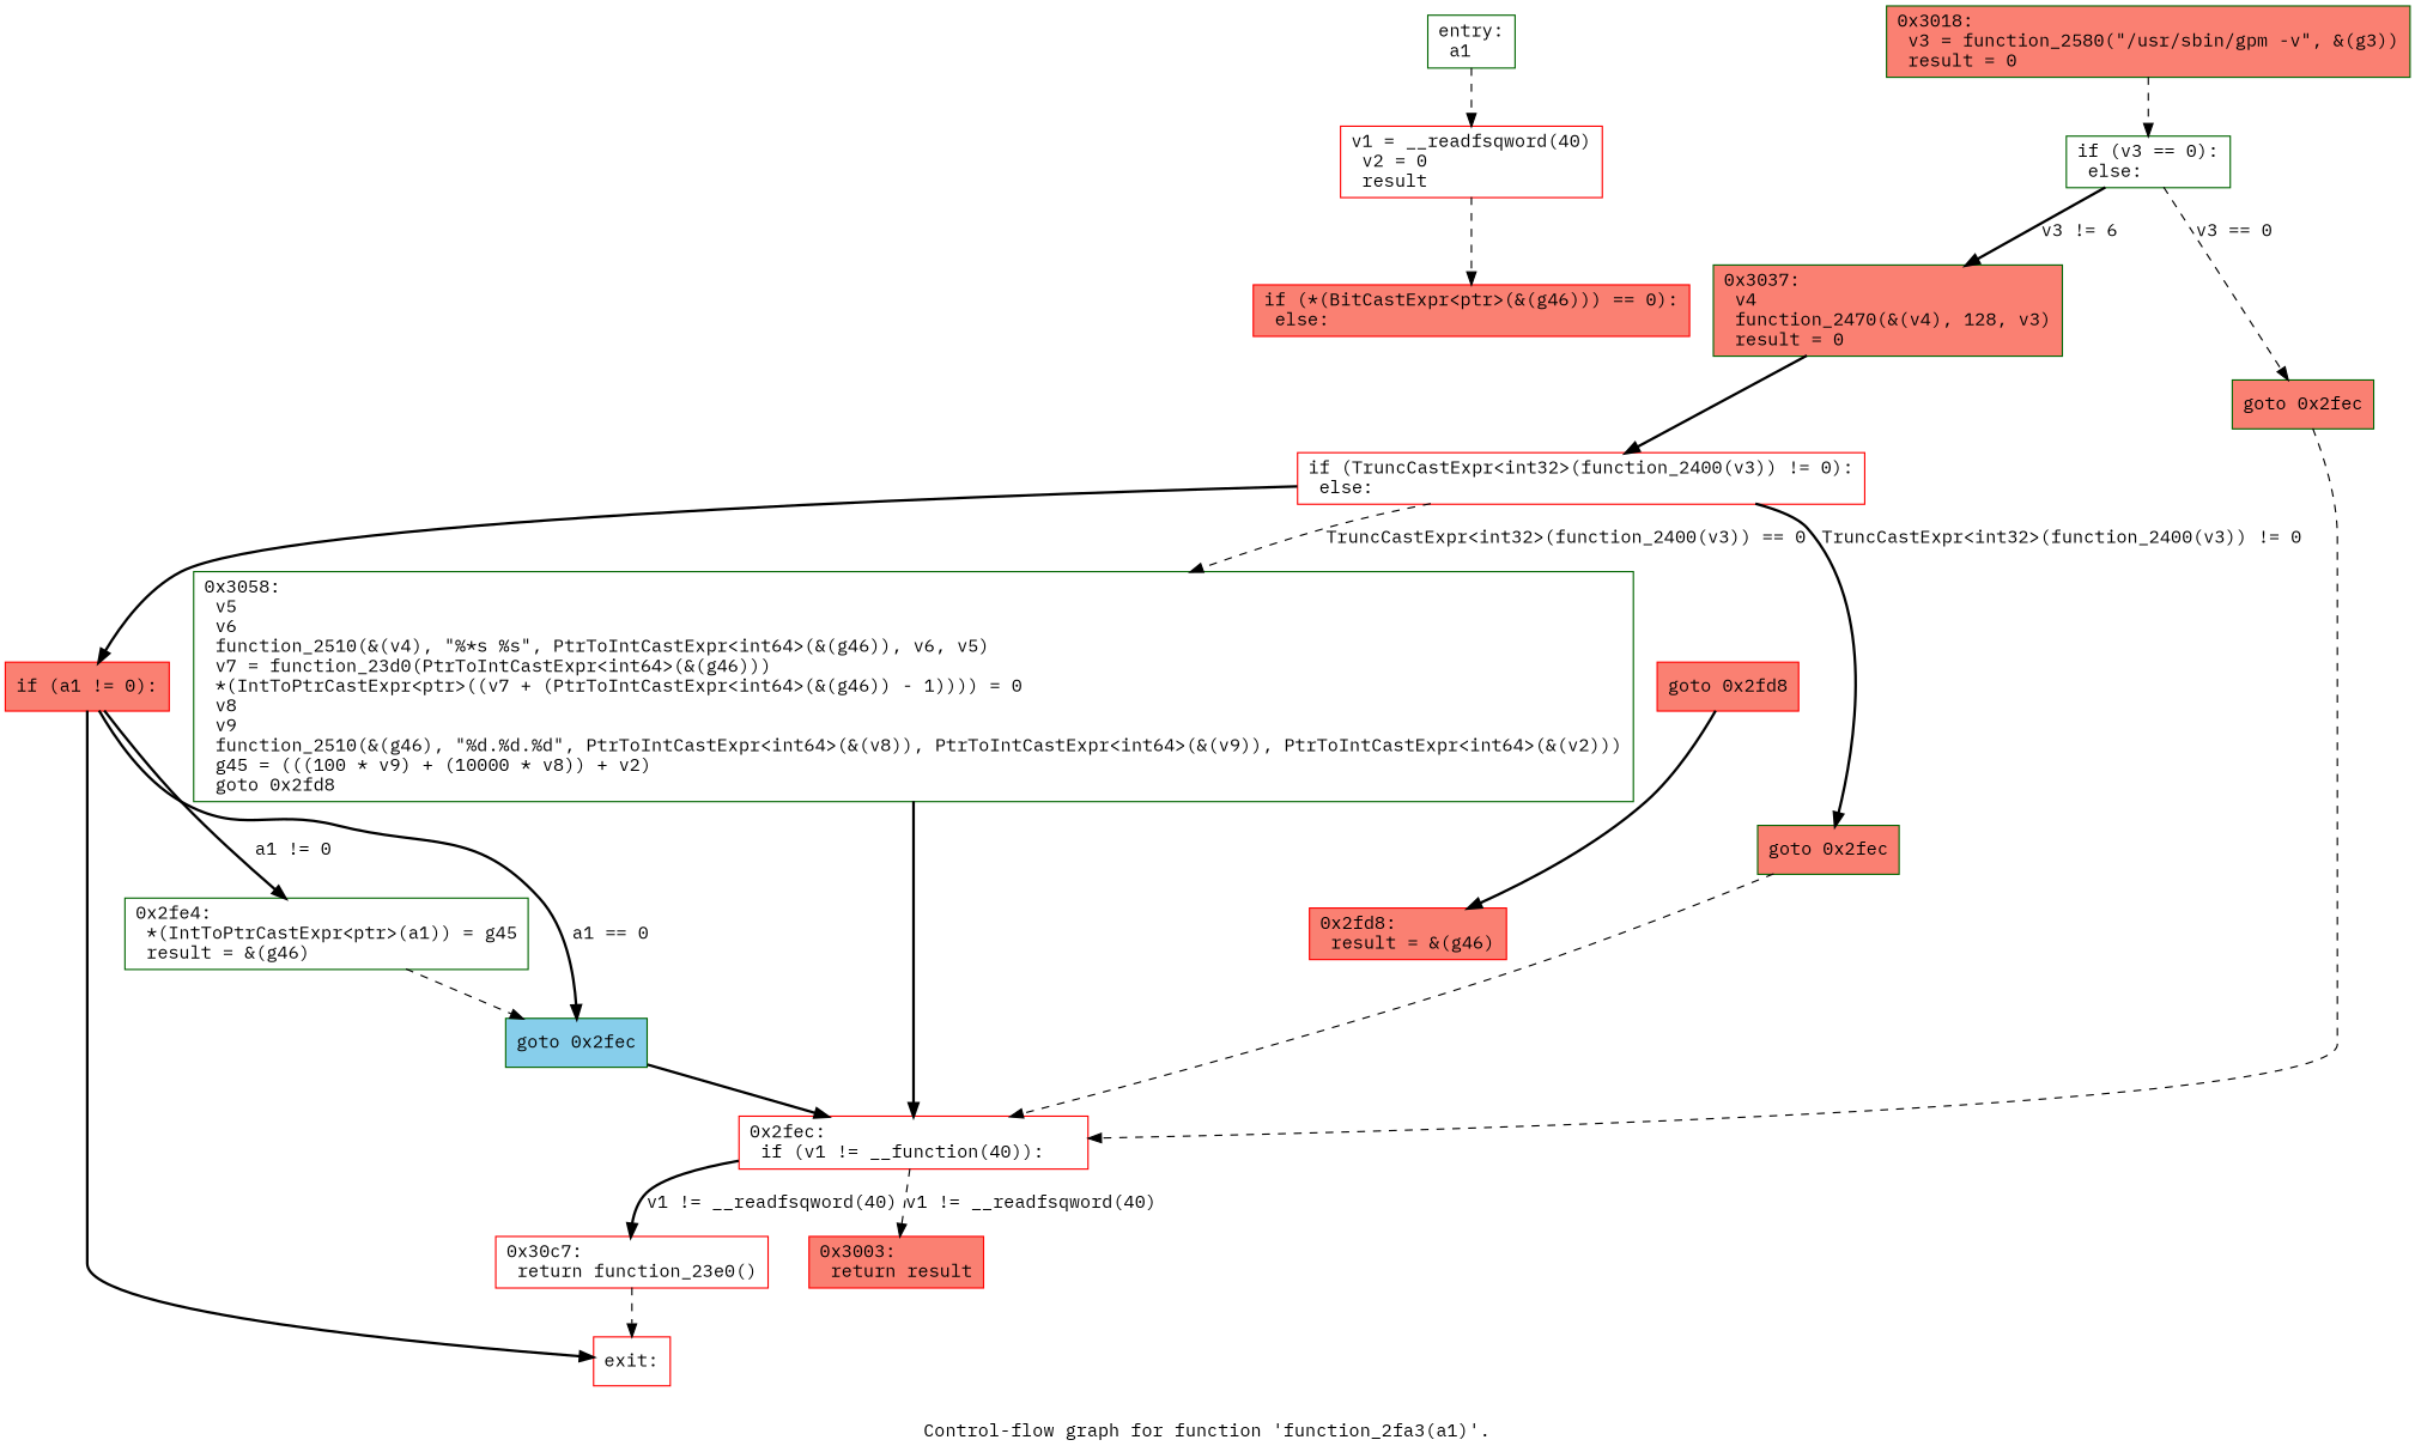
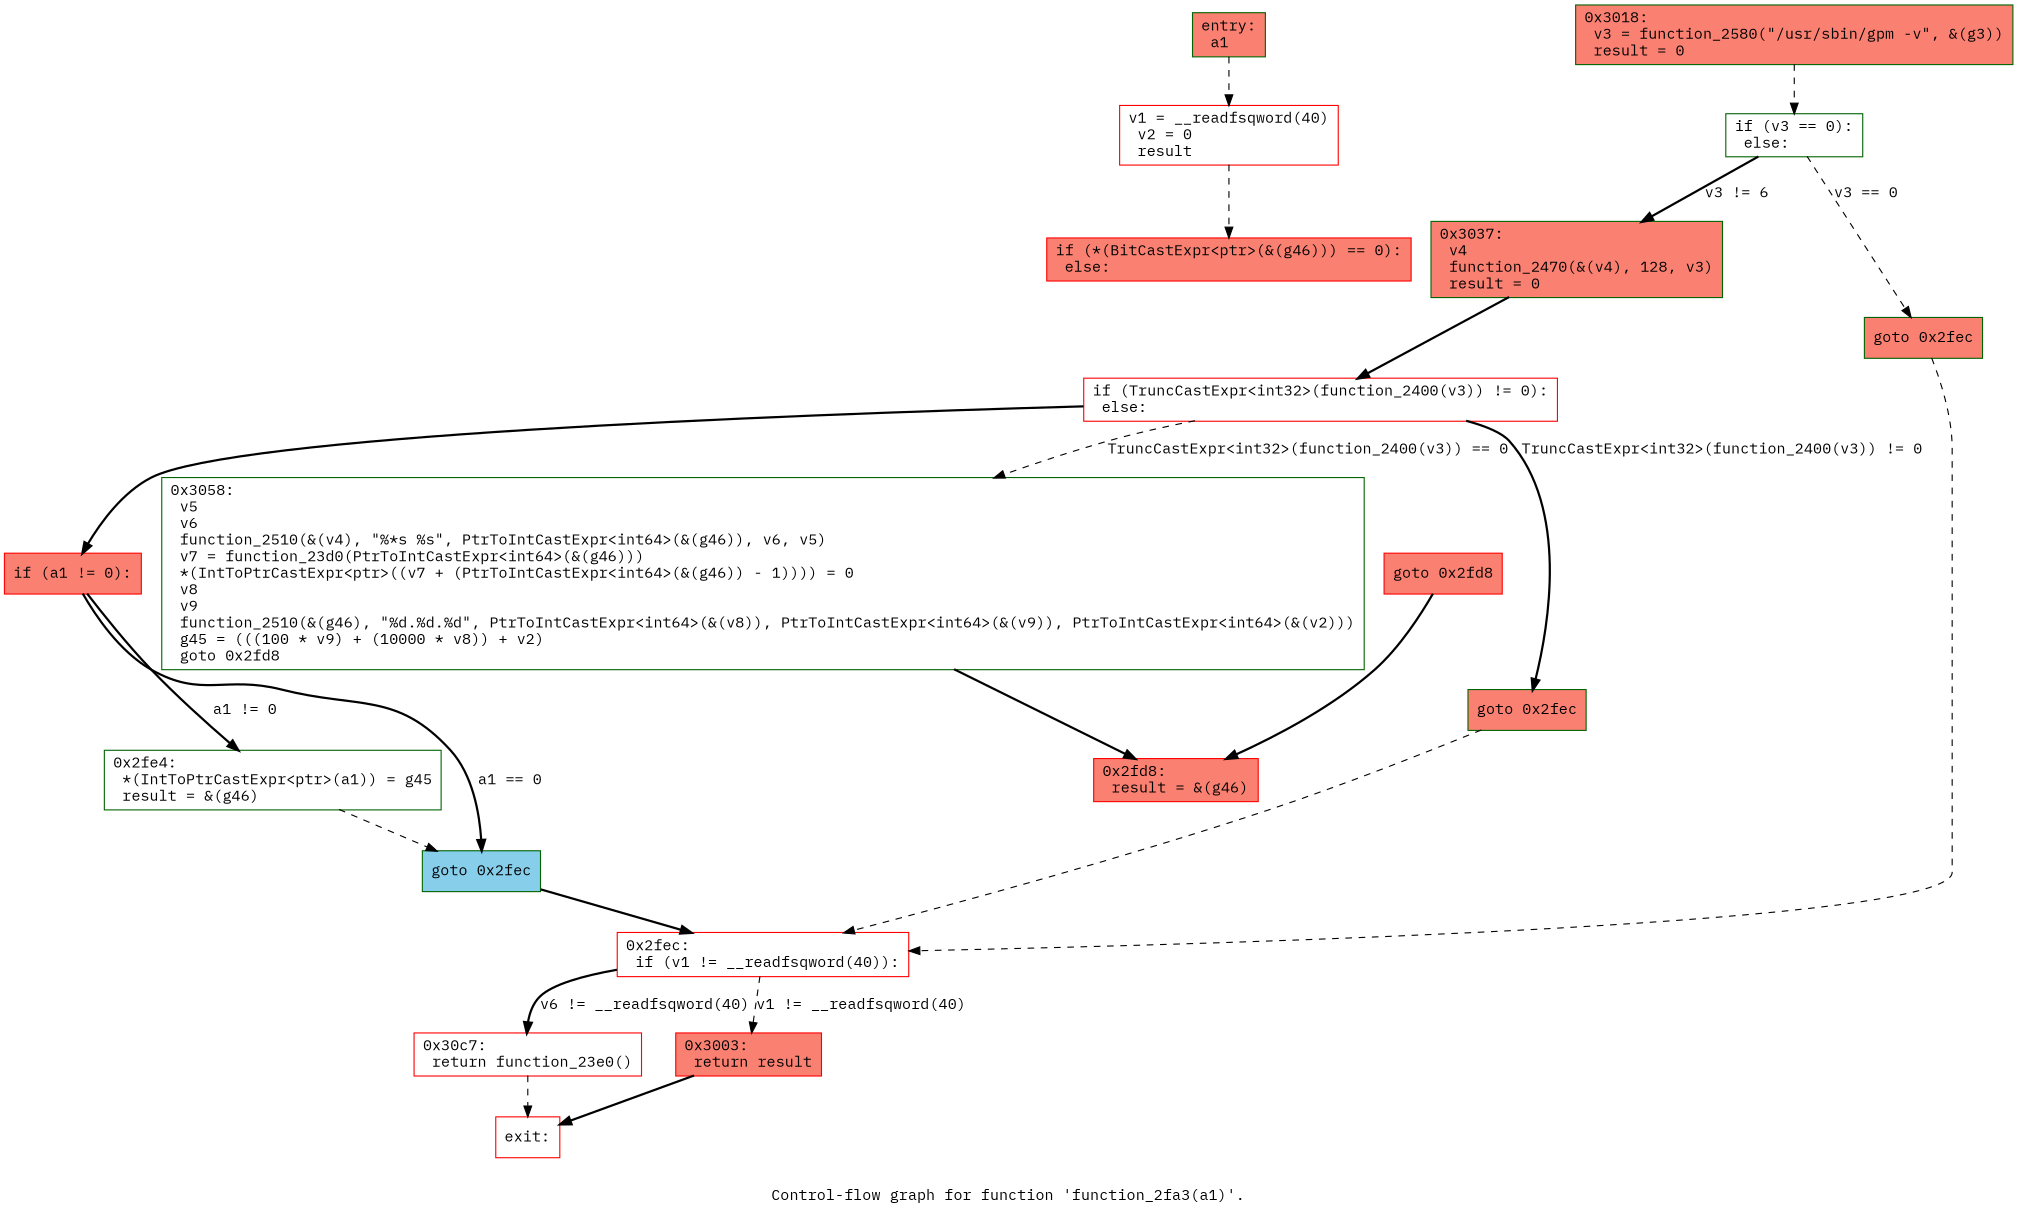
  digraph {
    fontname="IBM Plex Mono"
    label="Control-flow graph for function 'function_2fa3(a1)'."
    node [color=red fillcolor=salmon fontname="IBM Plex Mono" shape=record style=filled]
    edge [fontname="IBM Plex Mono" style=bold]
-   n1 [color=darkgreen fillcolor=white label="{entry:\l  a1\l}"]
+   n1 [color=darkgreen label="{entry:\l  a1\l}"]
    n2 [fillcolor=white label="{  v1 = __readfsqword(40)\l  v2 = 0\l  result\l}"]
    n3 [label="{  if (*(BitCastExpr\<ptr\>(&(g46))) == 0):\l  else:\l}"]
    n4 [color=darkgreen label="{0x3018:\l  v3 = function_2580(\"/usr/sbin/gpm -v\", &(g3))\l  result = 0\l}"]
    n5 [color=darkgreen fillcolor=white label="{  if (v3 == 0):\l  else:\l}"]
    n6 [label="{  goto 0x2fd8\l}"]
    n7 [label="{0x2fd8:\l  result = &(g46)\l}"]
    n8 [color=darkgreen label="{  goto 0x2fec\l}"]
    n9 [color=darkgreen label="{0x3037:\l  v4\l  function_2470(&(v4), 128, v3)\l  result = 0\l}"]
-   n10 [fillcolor=white label="{0x2fec:\l  if (v1 != __function(40)):\l}"]
+   n10 [fillcolor=white label="{0x2fec:\l  if (v1 != __readfsqword(40)):\l}"]
    n11 [fillcolor=white label="{  if (TruncCastExpr\<int32\>(function_2400(v3)) != 0):\l  else:\l}"]
    n12 [label="{  if (a1 != 0):\l}"]
    n13 [color=darkgreen fillcolor=white label="{0x2fe4:\l  *(IntToPtrCastExpr\<ptr\>(a1)) = g45\l  result = &(g46)\l}"]
    n14 [color=darkgreen fillcolor=skyblue label="{  goto 0x2fec\l}"]
    n15 [fillcolor=white label="{0x30c7:\l  return function_23e0()\l}"]
    n16 [label="{0x3003:\l  return result\l}"]
    n17 [color=darkgreen label="{  goto 0x2fec\l}"]
    n18 [color=darkgreen fillcolor=white label="{0x3058:\l  v5\l  v6\l  function_2510(&(v4), \"%*s %s\", PtrToIntCastExpr\<int64\>(&(g46)), v6, v5)\l  v7 = function_23d0(PtrToIntCastExpr\<int64\>(&(g46)))\l  *(IntToPtrCastExpr\<ptr\>((v7 + (PtrToIntCastExpr\<int64\>(&(g46)) - 1)))) = 0\l  v8\l  v9\l  function_2510(&(g46), \"%d.%d.%d\", PtrToIntCastExpr\<int64\>(&(v8)), PtrToIntCastExpr\<int64\>(&(v9)), PtrToIntCastExpr\<int64\>(&(v2)))\l  g45 = (((100 * v9) + (10000 * v8)) + v2)\l  goto 0x2fd8\l}"]
    n19 [fillcolor=white label="{exit:\l}"]
    n1 -> n2 [style=dashed]
    n2 -> n3 [style=dashed]
    n4 -> n5 [style=dashed]
    n5 -> n8 [label="v3 == 0" style=dashed]
    n5 -> n9 [label="v3 != 6"]
    n6 -> n7
    n8 -> n10 [style=dashed]
    n9 -> n11
-   n10 -> n15 [label="v1 != __readfsqword(40)"]
+   n10 -> n15 [label="v6 != __readfsqword(40)"]
    n10 -> n16 [label="v1 != __readfsqword(40)" style=dashed]
    n11 -> n12
    n11 -> n17 [label="TruncCastExpr\<int32\>(function_2400(v3)) != 0"]
    n11 -> n18 [label="TruncCastExpr\<int32\>(function_2400(v3)) == 0" style=dashed]
    n12 -> n13 [label="a1 != 0"]
    n12 -> n14 [label="a1 == 0"]
    n13 -> n14 [style=dashed]
    n14 -> n10
    n15 -> n19 [style=dashed]
-   n12 -> n19
+   n16 -> n19
    n17 -> n10 [style=dashed]
-   n18 -> n10
+   n18 -> n7
  }
